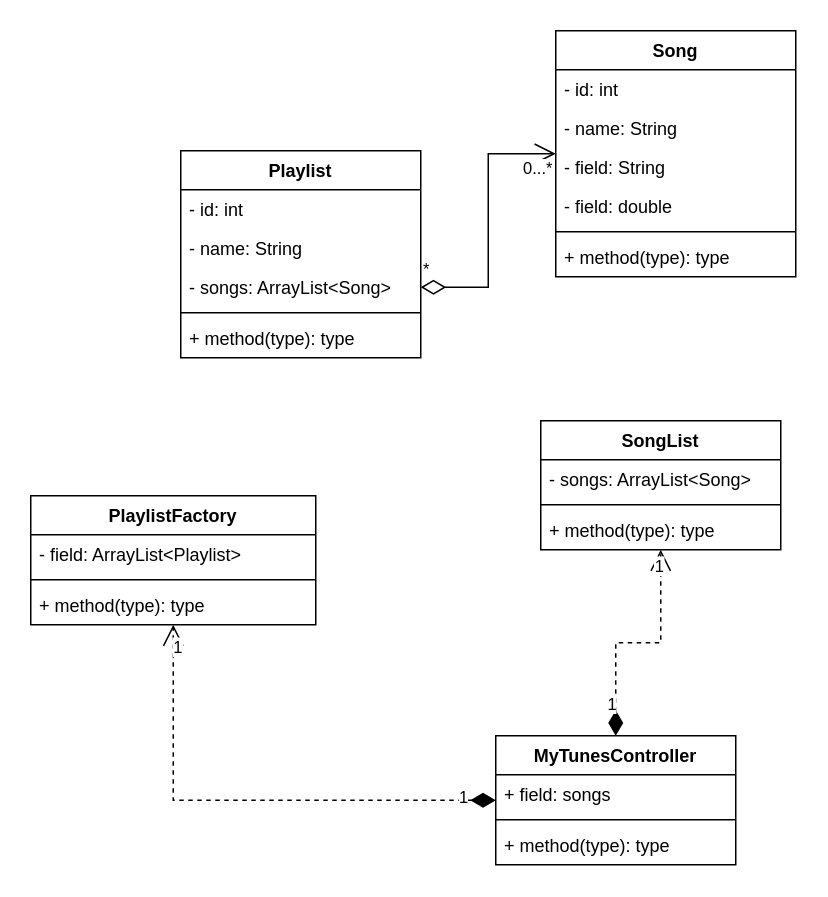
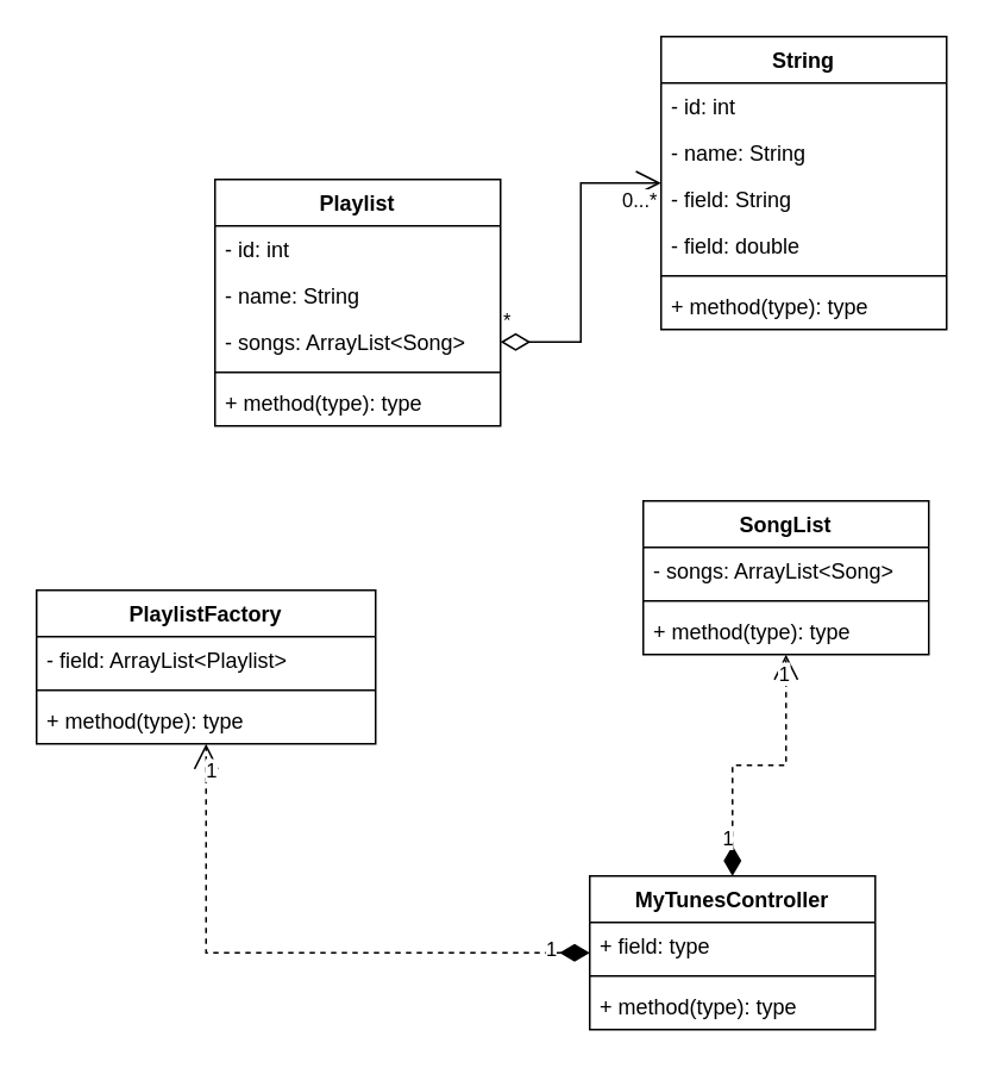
  <mxCell id="0" />
  <mxCell id="1" parent="0" />
- <mxCell id="2" value="Song" style="swimlane;fontStyle=1;align=center;verticalAlign=top;childLayout=stackLayout;horizontal=1;startSize=26;horizontalStack=0;resizeParent=1;resizeParentMax=0;resizeLast=0;collapsible=1;marginBottom=0;whiteSpace=wrap;html=1;" vertex="1" parent="1"><mxGeometry x="370" y="20" width="160" height="164" as="geometry" /></mxCell>
+ <mxCell id="2" value="String" style="swimlane;fontStyle=1;align=center;verticalAlign=top;childLayout=stackLayout;horizontal=1;startSize=26;horizontalStack=0;resizeParent=1;resizeParentMax=0;resizeLast=0;collapsible=1;marginBottom=0;whiteSpace=wrap;html=1;" vertex="1" parent="1"><mxGeometry x="370" y="20" width="160" height="164" as="geometry" /></mxCell>
  <mxCell id="3" value="- id: int" style="text;strokeColor=none;fillColor=none;align=left;verticalAlign=top;spacingLeft=4;spacingRight=4;overflow=hidden;rotatable=0;points=[[0,0.5],[1,0.5]];portConstraint=eastwest;whiteSpace=wrap;html=1;" vertex="1" parent="2"><mxGeometry y="26" width="160" height="26" as="geometry" /></mxCell>
  <mxCell id="4" value="- name: String" style="text;strokeColor=none;fillColor=none;align=left;verticalAlign=top;spacingLeft=4;spacingRight=4;overflow=hidden;rotatable=0;points=[[0,0.5],[1,0.5]];portConstraint=eastwest;whiteSpace=wrap;html=1;" vertex="1" parent="2"><mxGeometry y="52" width="160" height="26" as="geometry" /></mxCell>
  <mxCell id="5" value="- field: String" style="text;strokeColor=none;fillColor=none;align=left;verticalAlign=top;spacingLeft=4;spacingRight=4;overflow=hidden;rotatable=0;points=[[0,0.5],[1,0.5]];portConstraint=eastwest;whiteSpace=wrap;html=1;" vertex="1" parent="2"><mxGeometry y="78" width="160" height="26" as="geometry" /></mxCell>
  <mxCell id="6" value="- field: double" style="text;strokeColor=none;fillColor=none;align=left;verticalAlign=top;spacingLeft=4;spacingRight=4;overflow=hidden;rotatable=0;points=[[0,0.5],[1,0.5]];portConstraint=eastwest;whiteSpace=wrap;html=1;" vertex="1" parent="2"><mxGeometry y="104" width="160" height="26" as="geometry" /></mxCell>
  <mxCell id="7" value="" style="line;strokeWidth=1;fillColor=none;align=left;verticalAlign=middle;spacingTop=-1;spacingLeft=3;spacingRight=3;rotatable=0;labelPosition=right;points=[];portConstraint=eastwest;strokeColor=inherit;" vertex="1" parent="2"><mxGeometry y="130" width="160" height="8" as="geometry" /></mxCell>
  <mxCell id="8" value="+ method(type): type" style="text;strokeColor=none;fillColor=none;align=left;verticalAlign=top;spacingLeft=4;spacingRight=4;overflow=hidden;rotatable=0;points=[[0,0.5],[1,0.5]];portConstraint=eastwest;whiteSpace=wrap;html=1;" vertex="1" parent="2"><mxGeometry y="138" width="160" height="26" as="geometry" /></mxCell>
  <mxCell id="9" value="PlaylistFactory" style="swimlane;fontStyle=1;align=center;verticalAlign=top;childLayout=stackLayout;horizontal=1;startSize=26;horizontalStack=0;resizeParent=1;resizeParentMax=0;resizeLast=0;collapsible=1;marginBottom=0;whiteSpace=wrap;html=1;" vertex="1" parent="1"><mxGeometry x="20" y="330" width="190" height="86" as="geometry" /></mxCell>
  <mxCell id="10" value="- field: ArrayList&amp;lt;Playlist&amp;gt;" style="text;strokeColor=none;fillColor=none;align=left;verticalAlign=top;spacingLeft=4;spacingRight=4;overflow=hidden;rotatable=0;points=[[0,0.5],[1,0.5]];portConstraint=eastwest;whiteSpace=wrap;html=1;" vertex="1" parent="9"><mxGeometry y="26" width="190" height="26" as="geometry" /></mxCell>
  <mxCell id="11" value="" style="line;strokeWidth=1;fillColor=none;align=left;verticalAlign=middle;spacingTop=-1;spacingLeft=3;spacingRight=3;rotatable=0;labelPosition=right;points=[];portConstraint=eastwest;strokeColor=inherit;" vertex="1" parent="9"><mxGeometry y="52" width="190" height="8" as="geometry" /></mxCell>
  <mxCell id="12" value="+ method(type): type" style="text;strokeColor=none;fillColor=none;align=left;verticalAlign=top;spacingLeft=4;spacingRight=4;overflow=hidden;rotatable=0;points=[[0,0.5],[1,0.5]];portConstraint=eastwest;whiteSpace=wrap;html=1;" vertex="1" parent="9"><mxGeometry y="60" width="190" height="26" as="geometry" /></mxCell>
  <mxCell id="13" value="Playlist" style="swimlane;fontStyle=1;align=center;verticalAlign=top;childLayout=stackLayout;horizontal=1;startSize=26;horizontalStack=0;resizeParent=1;resizeParentMax=0;resizeLast=0;collapsible=1;marginBottom=0;whiteSpace=wrap;html=1;" vertex="1" parent="1"><mxGeometry x="120" y="100" width="160" height="138" as="geometry" /></mxCell>
  <mxCell id="14" value="- id: int" style="text;strokeColor=none;fillColor=none;align=left;verticalAlign=top;spacingLeft=4;spacingRight=4;overflow=hidden;rotatable=0;points=[[0,0.5],[1,0.5]];portConstraint=eastwest;whiteSpace=wrap;html=1;" vertex="1" parent="13"><mxGeometry y="26" width="160" height="26" as="geometry" /></mxCell>
  <mxCell id="15" value="- name: String&amp;nbsp;" style="text;strokeColor=none;fillColor=none;align=left;verticalAlign=top;spacingLeft=4;spacingRight=4;overflow=hidden;rotatable=0;points=[[0,0.5],[1,0.5]];portConstraint=eastwest;whiteSpace=wrap;html=1;" vertex="1" parent="13"><mxGeometry y="52" width="160" height="26" as="geometry" /></mxCell>
  <mxCell id="16" value="- songs: ArrayList&amp;lt;Song&amp;gt;" style="text;strokeColor=none;fillColor=none;align=left;verticalAlign=top;spacingLeft=4;spacingRight=4;overflow=hidden;rotatable=0;points=[[0,0.5],[1,0.5]];portConstraint=eastwest;whiteSpace=wrap;html=1;" vertex="1" parent="13"><mxGeometry y="78" width="160" height="26" as="geometry" /></mxCell>
  <mxCell id="17" value="" style="line;strokeWidth=1;fillColor=none;align=left;verticalAlign=middle;spacingTop=-1;spacingLeft=3;spacingRight=3;rotatable=0;labelPosition=right;points=[];portConstraint=eastwest;strokeColor=inherit;" vertex="1" parent="13"><mxGeometry y="104" width="160" height="8" as="geometry" /></mxCell>
  <mxCell id="18" value="+ method(type): type" style="text;strokeColor=none;fillColor=none;align=left;verticalAlign=top;spacingLeft=4;spacingRight=4;overflow=hidden;rotatable=0;points=[[0,0.5],[1,0.5]];portConstraint=eastwest;whiteSpace=wrap;html=1;" vertex="1" parent="13"><mxGeometry y="112" width="160" height="26" as="geometry" /></mxCell>
  <mxCell id="19" value="MyTunesController" style="swimlane;fontStyle=1;align=center;verticalAlign=top;childLayout=stackLayout;horizontal=1;startSize=26;horizontalStack=0;resizeParent=1;resizeParentMax=0;resizeLast=0;collapsible=1;marginBottom=0;whiteSpace=wrap;html=1;" vertex="1" parent="1"><mxGeometry x="330" y="490" width="160" height="86" as="geometry" /></mxCell>
- <mxCell id="20" value="+ field: songs" style="text;strokeColor=none;fillColor=none;align=left;verticalAlign=top;spacingLeft=4;spacingRight=4;overflow=hidden;rotatable=0;points=[[0,0.5],[1,0.5]];portConstraint=eastwest;whiteSpace=wrap;html=1;" vertex="1" parent="19"><mxGeometry y="26" width="160" height="26" as="geometry" /></mxCell>
+ <mxCell id="20" value="+ field: type" style="text;strokeColor=none;fillColor=none;align=left;verticalAlign=top;spacingLeft=4;spacingRight=4;overflow=hidden;rotatable=0;points=[[0,0.5],[1,0.5]];portConstraint=eastwest;whiteSpace=wrap;html=1;" vertex="1" parent="19"><mxGeometry y="26" width="160" height="26" as="geometry" /></mxCell>
  <mxCell id="21" value="" style="line;strokeWidth=1;fillColor=none;align=left;verticalAlign=middle;spacingTop=-1;spacingLeft=3;spacingRight=3;rotatable=0;labelPosition=right;points=[];portConstraint=eastwest;strokeColor=inherit;" vertex="1" parent="19"><mxGeometry y="52" width="160" height="8" as="geometry" /></mxCell>
  <mxCell id="22" value="+ method(type): type" style="text;strokeColor=none;fillColor=none;align=left;verticalAlign=top;spacingLeft=4;spacingRight=4;overflow=hidden;rotatable=0;points=[[0,0.5],[1,0.5]];portConstraint=eastwest;whiteSpace=wrap;html=1;" vertex="1" parent="19"><mxGeometry y="60" width="160" height="26" as="geometry" /></mxCell>
  <mxCell id="23" value="*" style="endArrow=open;html=1;endSize=12;startArrow=diamondThin;startSize=14;startFill=0;edgeStyle=orthogonalEdgeStyle;align=left;verticalAlign=bottom;rounded=0;" edge="1" parent="1" source="16" target="2"><mxGeometry x="-1" y="3" relative="1" as="geometry"><mxPoint x="300" y="330" as="sourcePoint" /><mxPoint x="460" y="330" as="targetPoint" /><mxPoint as="offset" /></mxGeometry></mxCell>
  <mxCell id="24" value="0...*" style="edgeLabel;html=1;align=center;verticalAlign=middle;resizable=0;points=[];" vertex="1" connectable="0" parent="23"><mxGeometry x="0.858" relative="1" as="geometry"><mxPoint y="9" as="offset" /></mxGeometry></mxCell>
  <mxCell id="25" value="1" style="endArrow=open;html=1;endSize=12;startArrow=diamondThin;startSize=14;startFill=1;edgeStyle=orthogonalEdgeStyle;align=left;verticalAlign=bottom;rounded=0;dashed=1;" edge="1" parent="1" source="19" target="9"><mxGeometry x="-0.841" y="7" relative="1" as="geometry"><mxPoint x="110" y="520" as="sourcePoint" /><mxPoint x="270" y="520" as="targetPoint" /><mxPoint as="offset" /></mxGeometry></mxCell>
  <mxCell id="26" value="1" style="edgeLabel;html=1;align=center;verticalAlign=middle;resizable=0;points=[];" vertex="1" connectable="0" parent="25"><mxGeometry x="0.916" y="-2" relative="1" as="geometry"><mxPoint as="offset" /></mxGeometry></mxCell>
  <mxCell id="27" value="SongList" style="swimlane;fontStyle=1;align=center;verticalAlign=top;childLayout=stackLayout;horizontal=1;startSize=26;horizontalStack=0;resizeParent=1;resizeParentMax=0;resizeLast=0;collapsible=1;marginBottom=0;whiteSpace=wrap;html=1;" vertex="1" parent="1"><mxGeometry x="360" y="280" width="160" height="86" as="geometry" /></mxCell>
  <mxCell id="28" value="- songs: ArrayList&amp;lt;Song&amp;gt;" style="text;strokeColor=none;fillColor=none;align=left;verticalAlign=top;spacingLeft=4;spacingRight=4;overflow=hidden;rotatable=0;points=[[0,0.5],[1,0.5]];portConstraint=eastwest;whiteSpace=wrap;html=1;" vertex="1" parent="27"><mxGeometry y="26" width="160" height="26" as="geometry" /></mxCell>
  <mxCell id="29" value="" style="line;strokeWidth=1;fillColor=none;align=left;verticalAlign=middle;spacingTop=-1;spacingLeft=3;spacingRight=3;rotatable=0;labelPosition=right;points=[];portConstraint=eastwest;strokeColor=inherit;" vertex="1" parent="27"><mxGeometry y="52" width="160" height="8" as="geometry" /></mxCell>
  <mxCell id="30" value="+ method(type): type" style="text;strokeColor=none;fillColor=none;align=left;verticalAlign=top;spacingLeft=4;spacingRight=4;overflow=hidden;rotatable=0;points=[[0,0.5],[1,0.5]];portConstraint=eastwest;whiteSpace=wrap;html=1;" vertex="1" parent="27"><mxGeometry y="60" width="160" height="26" as="geometry" /></mxCell>
  <mxCell id="31" value="1" style="endArrow=open;html=1;endSize=12;startArrow=diamondThin;startSize=14;startFill=1;edgeStyle=orthogonalEdgeStyle;align=left;verticalAlign=bottom;rounded=0;dashed=1;" edge="1" parent="1" source="19" target="27"><mxGeometry x="-0.841" y="7" relative="1" as="geometry"><mxPoint x="340" y="543" as="sourcePoint" /><mxPoint x="125" y="426" as="targetPoint" /><mxPoint as="offset" /></mxGeometry></mxCell>
  <mxCell id="32" value="1" style="edgeLabel;html=1;align=center;verticalAlign=middle;resizable=0;points=[];" vertex="1" connectable="0" parent="31"><mxGeometry x="0.871" y="2" relative="1" as="geometry"><mxPoint as="offset" /></mxGeometry></mxCell>
